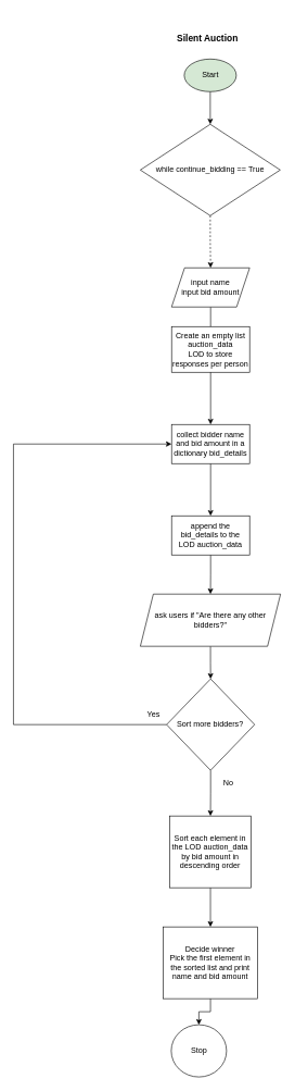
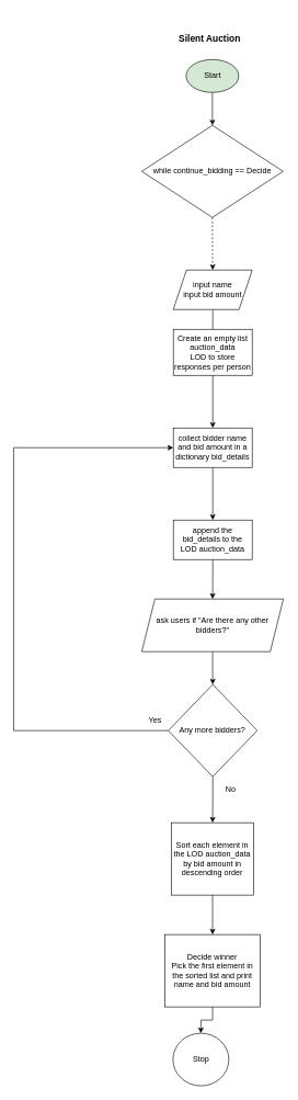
  <mxCell id="0" />
  <mxCell id="1" parent="0" />
  <mxCell id="2" value="" style="edgeStyle=orthogonalEdgeStyle;rounded=0;orthogonalLoop=1;jettySize=auto;html=1;" parent="1" source="3" target="10" edge="1"><mxGeometry relative="1" as="geometry" /></mxCell>
  <mxCell id="3" value="&lt;div&gt;input name&lt;/div&gt;&lt;div&gt;input bid amount&lt;br&gt;&lt;/div&gt;" style="shape=parallelogram;perimeter=parallelogramPerimeter;whiteSpace=wrap;html=1;fixedSize=1;" parent="1" vertex="1"><mxGeometry x="263" y="410" width="120" height="60" as="geometry" /></mxCell>
  <mxCell id="4" value="" style="edgeStyle=orthogonalEdgeStyle;rounded=0;orthogonalLoop=1;jettySize=auto;html=1;" parent="1" source="5" target="16" edge="1"><mxGeometry relative="1" as="geometry" /></mxCell>
  <mxCell id="5" value="Start" style="ellipse;whiteSpace=wrap;html=1;fillColor=#d5e8d4;" parent="1" vertex="1"><mxGeometry x="282.5" y="90" width="80" height="50" as="geometry" /></mxCell>
  <mxCell id="6" value="&lt;div&gt;Create an empty list auction_data&lt;/div&gt;&lt;div&gt;LOD to store responses per person&lt;br&gt;&lt;/div&gt;" style="rounded=0;whiteSpace=wrap;html=1;" parent="1" vertex="1"><mxGeometry x="263" y="500" width="120" height="70" as="geometry" /></mxCell>
  <mxCell id="7" value="" style="edgeStyle=orthogonalEdgeStyle;rounded=0;orthogonalLoop=1;jettySize=auto;html=1;" parent="1" source="8" target="18" edge="1"><mxGeometry relative="1" as="geometry" /></mxCell>
  <mxCell id="8" value="&lt;div&gt;append the bid_details to the LOD auction_data&lt;/div&gt;" style="rounded=0;whiteSpace=wrap;html=1;" parent="1" vertex="1"><mxGeometry x="263" y="790" width="120" height="60" as="geometry" /></mxCell>
  <mxCell id="9" value="" style="edgeStyle=orthogonalEdgeStyle;rounded=0;orthogonalLoop=1;jettySize=auto;html=1;" parent="1" source="10" target="8" edge="1"><mxGeometry relative="1" as="geometry" /></mxCell>
  <mxCell id="10" value="collect bidder name and bid amount in a dictionary bid_details" style="rounded=0;whiteSpace=wrap;html=1;" parent="1" vertex="1"><mxGeometry x="263" y="650" width="120" height="60" as="geometry" /></mxCell>
  <mxCell id="11" value="" style="edgeStyle=orthogonalEdgeStyle;rounded=0;orthogonalLoop=1;jettySize=auto;html=1;" parent="1" source="12" target="14" edge="1"><mxGeometry relative="1" as="geometry" /></mxCell>
  <mxCell id="12" value="Sort each element in the LOD auction_data by bid amount in descending order" style="rounded=0;whiteSpace=wrap;html=1;" parent="1" vertex="1"><mxGeometry x="260.25" y="1250" width="125" height="110" as="geometry" /></mxCell>
  <mxCell id="13" value="" style="edgeStyle=orthogonalEdgeStyle;rounded=0;orthogonalLoop=1;jettySize=auto;html=1;" parent="1" source="14" target="24" edge="1"><mxGeometry relative="1" as="geometry" /></mxCell>
  <mxCell id="14" value="&lt;div&gt;Decide winner&lt;br&gt;&lt;/div&gt;&lt;div&gt;Pick the first element in the sorted list and print name and bid amount&lt;/div&gt;" style="rounded=0;whiteSpace=wrap;html=1;" parent="1" vertex="1"><mxGeometry x="250.25" y="1420" width="145" height="110" as="geometry" /></mxCell>
  <mxCell id="15" value="" style="edgeStyle=orthogonalEdgeStyle;rounded=0;orthogonalLoop=1;jettySize=auto;html=1;dashed=1;" parent="1" source="16" target="3" edge="1"><mxGeometry relative="1" as="geometry" /></mxCell>
- <mxCell id="16" value="while continue_bidding == True" style="rhombus;whiteSpace=wrap;html=1;" parent="1" vertex="1"><mxGeometry x="215" y="190" width="215" height="140" as="geometry" /></mxCell>
+ <mxCell id="16" value="while continue_bidding == Decide" style="rhombus;whiteSpace=wrap;html=1;" parent="1" vertex="1"><mxGeometry x="215" y="190" width="215" height="140" as="geometry" /></mxCell>
  <mxCell id="17" value="" style="edgeStyle=orthogonalEdgeStyle;rounded=0;orthogonalLoop=1;jettySize=auto;html=1;" parent="1" source="18" target="21" edge="1"><mxGeometry relative="1" as="geometry" /></mxCell>
  <mxCell id="18" value="ask users if &quot;Are there any other bidders?&quot;" style="shape=parallelogram;perimeter=parallelogramPerimeter;whiteSpace=wrap;html=1;fixedSize=1;" parent="1" vertex="1"><mxGeometry x="215" y="910" width="215.5" height="80" as="geometry" /></mxCell>
  <mxCell id="19" style="edgeStyle=orthogonalEdgeStyle;rounded=0;orthogonalLoop=1;jettySize=auto;html=1;entryX=0;entryY=0.5;entryDx=0;entryDy=0;" parent="1" source="21" target="10" edge="1"><mxGeometry relative="1" as="geometry"><mxPoint x="20" y="630" as="targetPoint" /><Array as="points"><mxPoint x="20" y="1110" /><mxPoint x="20" y="680" /></Array></mxGeometry></mxCell>
  <mxCell id="20" value="" style="edgeStyle=orthogonalEdgeStyle;rounded=0;orthogonalLoop=1;jettySize=auto;html=1;" parent="1" source="21" target="12" edge="1"><mxGeometry relative="1" as="geometry" /></mxCell>
- <mxCell id="21" value="Sort more bidders?" style="rhombus;whiteSpace=wrap;html=1;" parent="1" vertex="1"><mxGeometry x="255.38" y="1040" width="135.25" height="140" as="geometry" /></mxCell>
+ <mxCell id="21" value="Any more bidders?" style="rhombus;whiteSpace=wrap;html=1;" parent="1" vertex="1"><mxGeometry x="255.38" y="1040" width="135.25" height="140" as="geometry" /></mxCell>
  <mxCell id="22" value="Yes" style="text;html=1;align=center;verticalAlign=middle;resizable=0;points=[];autosize=1;strokeColor=none;fillColor=none;" parent="1" vertex="1"><mxGeometry x="215" y="1080" width="40" height="30" as="geometry" /></mxCell>
  <mxCell id="23" value="&lt;div&gt;No&lt;/div&gt;" style="text;html=1;align=center;verticalAlign=middle;resizable=0;points=[];autosize=1;strokeColor=none;fillColor=none;" parent="1" vertex="1"><mxGeometry x="330" y="1185" width="40" height="30" as="geometry" /></mxCell>
  <mxCell id="24" value="Stop" style="ellipse;whiteSpace=wrap;html=1;" parent="1" vertex="1"><mxGeometry x="262.5" y="1570" width="85" height="80" as="geometry" /></mxCell>
  <mxCell id="25" value="&lt;h1&gt;&lt;font style=&quot;font-size: 14px;&quot;&gt;&lt;b&gt;Silent Auction&lt;/b&gt;&lt;/font&gt;&lt;/h1&gt;" style="text;html=1;align=center;verticalAlign=middle;resizable=0;points=[];autosize=1;strokeColor=none;fillColor=none;" parent="1" vertex="1"><mxGeometry x="252.5" y="20" width="130" height="70" as="geometry" /></mxCell>
